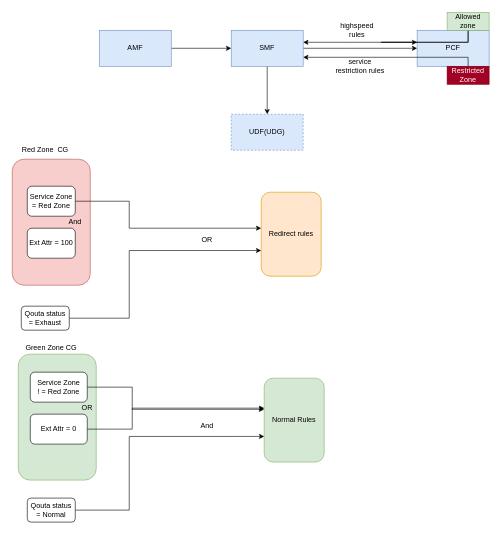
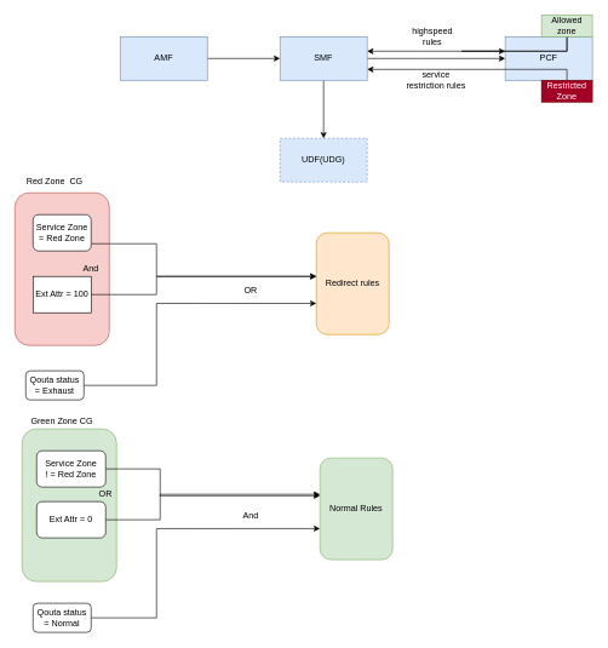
  <mxCell id="0" />
  <mxCell id="1" parent="0" />
  <mxCell id="2" value="" style="rounded=1;whiteSpace=wrap;html=1;fillColor=#f8cecc;strokeColor=#b85450;" vertex="1" parent="1"><mxGeometry x="20" y="265" width="130" height="210" as="geometry" /></mxCell>
  <mxCell id="3" value="" style="edgeStyle=orthogonalEdgeStyle;rounded=0;orthogonalLoop=1;jettySize=auto;html=1;" parent="1" source="4" target="7" edge="1"><mxGeometry relative="1" as="geometry" /></mxCell>
  <mxCell id="4" value="AMF" style="rounded=0;whiteSpace=wrap;html=1;fillColor=#dae8fc;strokeColor=#6c8ebf;" parent="1" vertex="1"><mxGeometry x="165" y="50" width="120" height="60" as="geometry" /></mxCell>
  <mxCell id="5" value="" style="edgeStyle=orthogonalEdgeStyle;rounded=0;orthogonalLoop=1;jettySize=auto;html=1;" parent="1" source="7" target="8" edge="1"><mxGeometry relative="1" as="geometry"><Array as="points"><mxPoint x="585" y="80" /><mxPoint x="585" y="80" /></Array></mxGeometry></mxCell>
  <mxCell id="6" value="" style="edgeStyle=orthogonalEdgeStyle;rounded=0;orthogonalLoop=1;jettySize=auto;html=1;" parent="1" source="7" target="9" edge="1"><mxGeometry relative="1" as="geometry" /></mxCell>
  <mxCell id="7" value="SMF" style="rounded=0;whiteSpace=wrap;html=1;fillColor=#dae8fc;strokeColor=#6c8ebf;" parent="1" vertex="1"><mxGeometry x="385" y="50" width="120" height="60" as="geometry" /></mxCell>
  <mxCell id="8" value="PCF" style="rounded=0;whiteSpace=wrap;html=1;fillColor=#dae8fc;strokeColor=#6c8ebf;" parent="1" vertex="1"><mxGeometry x="695" y="50" width="120" height="60" as="geometry" /></mxCell>
  <mxCell id="9" value="UDF(UDG)" style="whiteSpace=wrap;html=1;rounded=0;strokeColor=#6c8ebf;fillColor=#dae8fc;dashed=1;" parent="1" vertex="1"><mxGeometry x="385" y="190" width="120" height="60" as="geometry" /></mxCell>
  <mxCell id="10" value="Restricted Zone" style="text;html=1;strokeColor=#6F0000;fillColor=#a20025;align=center;verticalAlign=middle;whiteSpace=wrap;rounded=0;fontColor=#ffffff;" parent="1" vertex="1"><mxGeometry x="745" y="110" width="70" height="30" as="geometry" /></mxCell>
  <mxCell id="11" value="" style="edgeStyle=orthogonalEdgeStyle;rounded=0;orthogonalLoop=1;jettySize=auto;html=1;" parent="1" source="14" target="8" edge="1"><mxGeometry relative="1" as="geometry"><Array as="points"><mxPoint x="635" y="70" /><mxPoint x="635" y="70" /></Array></mxGeometry></mxCell>
  <mxCell id="12" style="edgeStyle=orthogonalEdgeStyle;rounded=0;orthogonalLoop=1;jettySize=auto;html=1;" parent="1" source="14" target="8" edge="1"><mxGeometry relative="1" as="geometry"><Array as="points"><mxPoint x="720" y="60" /><mxPoint x="720" y="60" /></Array></mxGeometry></mxCell>
  <mxCell id="13" style="edgeStyle=orthogonalEdgeStyle;rounded=0;orthogonalLoop=1;jettySize=auto;html=1;" parent="1" source="14" edge="1"><mxGeometry relative="1" as="geometry"><mxPoint x="505" y="70" as="targetPoint" /><Array as="points"><mxPoint x="720" y="70" /><mxPoint x="505" y="70" /></Array></mxGeometry></mxCell>
  <mxCell id="14" value="Allowed zone" style="text;html=1;strokeColor=#82b366;fillColor=#d5e8d4;align=center;verticalAlign=middle;whiteSpace=wrap;rounded=0;" parent="1" vertex="1"><mxGeometry x="745" y="20" width="70" height="30" as="geometry" /></mxCell>
  <mxCell id="15" style="edgeStyle=orthogonalEdgeStyle;rounded=0;orthogonalLoop=1;jettySize=auto;html=1;exitX=0.5;exitY=0;exitDx=0;exitDy=0;entryX=1;entryY=0.75;entryDx=0;entryDy=0;" parent="1" source="10" target="7" edge="1"><mxGeometry relative="1" as="geometry"><Array as="points"><mxPoint x="780" y="95" /></Array></mxGeometry></mxCell>
  <mxCell id="16" value="highspeed rules" style="text;html=1;strokeColor=none;fillColor=none;align=center;verticalAlign=middle;whiteSpace=wrap;rounded=0;" parent="1" vertex="1"><mxGeometry x="555" y="40" width="80" height="20" as="geometry" /></mxCell>
  <mxCell id="17" value="service restriction rules" style="text;html=1;strokeColor=none;fillColor=none;align=center;verticalAlign=middle;whiteSpace=wrap;rounded=0;" parent="1" vertex="1"><mxGeometry x="555" y="100" width="90" height="20" as="geometry" /></mxCell>
  <mxCell id="18" style="edgeStyle=orthogonalEdgeStyle;rounded=0;orthogonalLoop=1;jettySize=auto;html=1;" edge="1" parent="1" source="19" target="20"><mxGeometry relative="1" as="geometry"><mxPoint x="275" y="372" as="targetPoint" /><Array as="points"><mxPoint x="215" y="335" /><mxPoint x="215" y="380" /></Array></mxGeometry></mxCell>
- <mxCell id="19" value="Service Zone = Red Zone" style="rounded=1;whiteSpace=wrap;html=1;" vertex="1" parent="1"><mxGeometry x="45" y="310" width="80" height="50" as="geometry" /></mxCell>
+ <mxCell id="19" value="Service Zone = Red Zone" style="rounded=1;whiteSpace=wrap;html=1;" vertex="1" parent="1"><mxGeometry x="45" y="295" width="80" height="50" as="geometry" /></mxCell>
  <mxCell id="20" value="Redirect rules" style="rounded=1;whiteSpace=wrap;html=1;fillColor=#ffe6cc;strokeColor=#d79b00;" vertex="1" parent="1"><mxGeometry x="435" y="320" width="100" height="140" as="geometry" /></mxCell>
- <mxCell id="22" value="Ext Attr = 100" style="rounded=1;whiteSpace=wrap;html=1;" vertex="1" parent="1"><mxGeometry x="45" y="380" width="80" height="50" as="geometry" /></mxCell>
+ <mxCell id="21" style="edgeStyle=orthogonalEdgeStyle;rounded=0;orthogonalLoop=1;jettySize=auto;html=1;" edge="1" parent="1" source="22" target="20"><mxGeometry relative="1" as="geometry"><mxPoint x="435" y="385" as="targetPoint" /><Array as="points"><mxPoint x="215" y="405" /><mxPoint x="215" y="380" /></Array></mxGeometry></mxCell>
+ <mxCell id="22" value="Ext Attr = 100" style="whiteSpace=wrap;html=1;rounded=0;" vertex="1" parent="1"><mxGeometry x="45" y="380" width="80" height="50" as="geometry" /></mxCell>
  <mxCell id="23" style="edgeStyle=orthogonalEdgeStyle;rounded=0;orthogonalLoop=1;jettySize=auto;html=1;entryX=0;entryY=0.694;entryDx=0;entryDy=0;entryPerimeter=0;" edge="1" parent="1" source="24" target="20"><mxGeometry relative="1" as="geometry"><Array as="points"><mxPoint x="215" y="530" /><mxPoint x="215" y="417" /></Array></mxGeometry></mxCell>
  <mxCell id="24" value="Qouta status = Exhaust" style="rounded=1;whiteSpace=wrap;html=1;" vertex="1" parent="1"><mxGeometry x="35" y="510" width="80" height="40" as="geometry" /></mxCell>
  <mxCell id="25" value="And" style="text;html=1;strokeColor=none;fillColor=none;align=center;verticalAlign=middle;whiteSpace=wrap;rounded=0;" vertex="1" parent="1"><mxGeometry x="105" y="360" width="40" height="20" as="geometry" /></mxCell>
  <mxCell id="26" value="Red Zone&amp;nbsp; CG" style="text;html=1;strokeColor=none;fillColor=none;align=center;verticalAlign=middle;whiteSpace=wrap;rounded=0;" vertex="1" parent="1"><mxGeometry x="25" y="240" width="100" height="20" as="geometry" /></mxCell>
  <mxCell id="27" value="OR" style="text;html=1;strokeColor=none;fillColor=none;align=center;verticalAlign=middle;whiteSpace=wrap;rounded=0;" vertex="1" parent="1"><mxGeometry x="325" y="390" width="40" height="20" as="geometry" /></mxCell>
  <mxCell id="28" value="" style="rounded=1;whiteSpace=wrap;html=1;fillColor=#d5e8d4;strokeColor=#82b366;" vertex="1" parent="1"><mxGeometry x="30" y="590" width="130" height="210" as="geometry" /></mxCell>
  <mxCell id="29" style="edgeStyle=orthogonalEdgeStyle;rounded=0;orthogonalLoop=1;jettySize=auto;html=1;" edge="1" parent="1" source="30" target="31"><mxGeometry relative="1" as="geometry"><mxPoint x="280" y="682" as="targetPoint" /><Array as="points"><mxPoint x="220" y="645" /><mxPoint x="220" y="682" /></Array></mxGeometry></mxCell>
  <mxCell id="30" value="Service Zone &lt;br&gt;! = Red Zone" style="rounded=1;whiteSpace=wrap;html=1;" vertex="1" parent="1"><mxGeometry x="50" y="620" width="95" height="50" as="geometry" /></mxCell>
  <mxCell id="31" value="Normal Rules" style="rounded=1;whiteSpace=wrap;html=1;fillColor=#d5e8d4;strokeColor=#82b366;" vertex="1" parent="1"><mxGeometry x="440" y="630" width="100" height="140" as="geometry" /></mxCell>
  <mxCell id="32" style="edgeStyle=orthogonalEdgeStyle;rounded=0;orthogonalLoop=1;jettySize=auto;html=1;" edge="1" parent="1" source="33"><mxGeometry relative="1" as="geometry"><mxPoint x="440" y="680" as="targetPoint" /><Array as="points"><mxPoint x="220" y="715" /><mxPoint x="220" y="680" /></Array></mxGeometry></mxCell>
  <mxCell id="33" value="Ext Attr = 0" style="rounded=1;whiteSpace=wrap;html=1;" vertex="1" parent="1"><mxGeometry x="50" y="690" width="95" height="50" as="geometry" /></mxCell>
  <mxCell id="34" style="edgeStyle=orthogonalEdgeStyle;rounded=0;orthogonalLoop=1;jettySize=auto;html=1;entryX=0;entryY=0.694;entryDx=0;entryDy=0;entryPerimeter=0;" edge="1" parent="1" source="35" target="31"><mxGeometry relative="1" as="geometry"><Array as="points"><mxPoint x="215" y="850" /><mxPoint x="215" y="727" /></Array></mxGeometry></mxCell>
  <mxCell id="35" value="Qouta status = Normal" style="rounded=1;whiteSpace=wrap;html=1;" vertex="1" parent="1"><mxGeometry x="45" y="830" width="80" height="40" as="geometry" /></mxCell>
  <mxCell id="36" value="OR" style="text;html=1;strokeColor=none;fillColor=none;align=center;verticalAlign=middle;whiteSpace=wrap;rounded=0;" vertex="1" parent="1"><mxGeometry x="125" y="670" width="40" height="20" as="geometry" /></mxCell>
  <mxCell id="37" value="Green Zone CG" style="text;html=1;strokeColor=none;fillColor=none;align=center;verticalAlign=middle;whiteSpace=wrap;rounded=0;" vertex="1" parent="1"><mxGeometry x="35" y="570" width="100" height="20" as="geometry" /></mxCell>
  <mxCell id="38" value="And" style="text;html=1;strokeColor=none;fillColor=none;align=center;verticalAlign=middle;whiteSpace=wrap;rounded=0;" vertex="1" parent="1"><mxGeometry x="325" y="700" width="40" height="20" as="geometry" /></mxCell>
